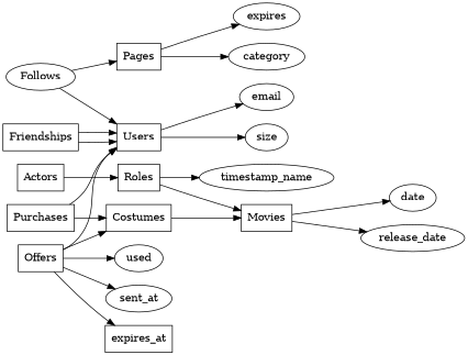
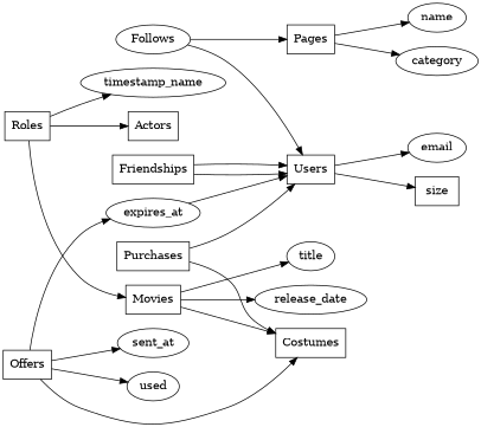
  digraph {
    rankdir=LR
    node [shape=ellipse]
    Users [shape=box]
    email
-   size
+   size [shape=box]
    Friendships [shape=box]
    Pages [shape=box]
-   name [label=expires]
+   name
    category
    Follows
    Movies [shape=box]
-   title [label=date]
+   title
    release_date
    Actors [shape=box]
    Roles [shape=box]
    n14 [label=timestamp_name]
    Costumes [shape=box]
    Purchases [shape=box]
    Offers [shape=box]
    sent_at
-   expires_at [shape=box]
+   expires_at
    used
    Users -> email
    Users -> size
    Friendships -> Users
    Friendships -> Users
    Pages -> name
    Pages -> category
    Follows -> Users
    Follows -> Pages
    Movies -> title
    Movies -> release_date
    Roles -> Movies
-   Actors -> Roles
+   Roles -> Actors
    Roles -> n14
-   Costumes -> Movies
+   Movies -> Costumes
    Purchases -> Users
    Purchases -> Costumes
-   Offers -> Users
+   expires_at -> Users
    Offers -> Costumes
    Offers -> sent_at
    Offers -> expires_at
    Offers -> used
  }
